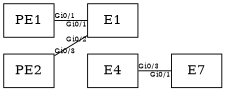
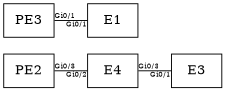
  graph {
    rankdir=LR
    node [shape=box]
    edge [fontsize=8 headlabel="Gi0/1" taillabel="Gi0/3"]
-   PE1
+   PE1 [label=PE3]
    E1
    PE2
    E4
-   E3 [label=E7]
+   E3
    PE1 -- E1 [taillabel="Gi0/1"]
-   PE2 -- E1 [headlabel="Gi0/2"]
+   PE2 -- E4 [headlabel="Gi0/2"]
    E4 -- E3
  }
